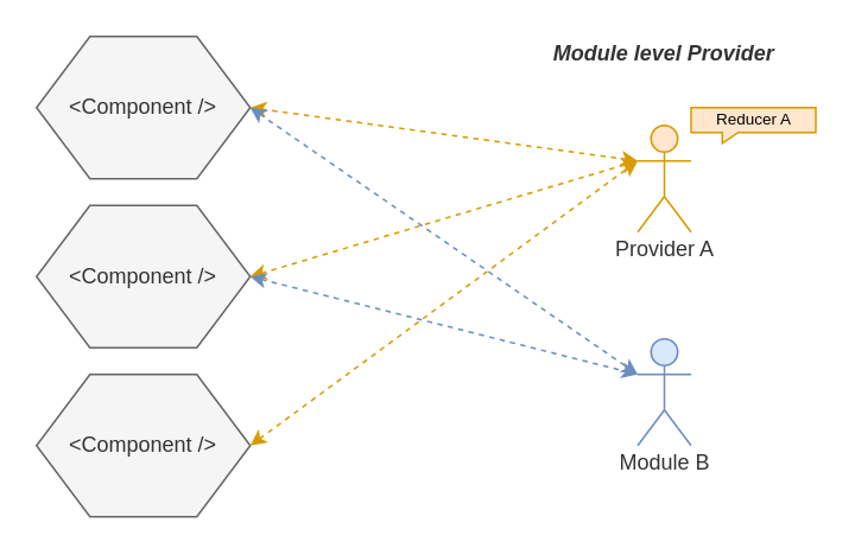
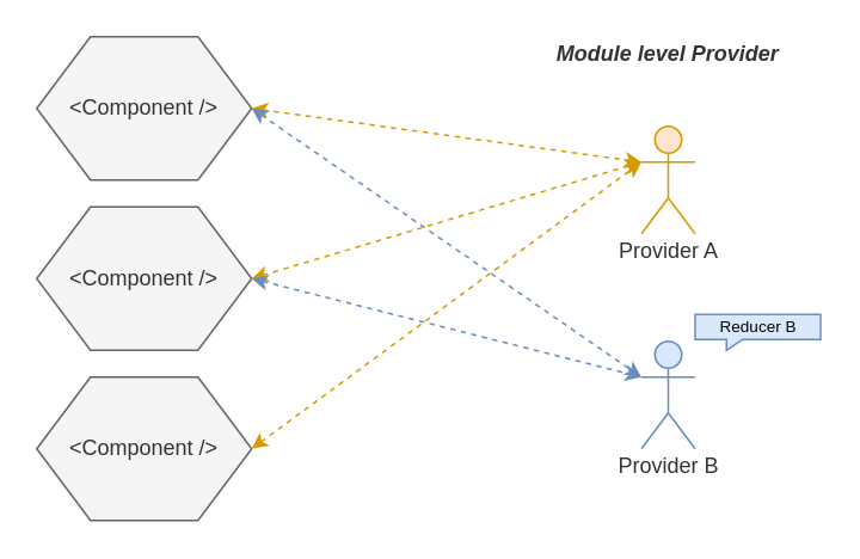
  <mxCell id="0" />
  <mxCell id="1" parent="0" />
  <mxCell id="2" value="&amp;lt;Component /&amp;gt;" style="shape=hexagon;perimeter=hexagonPerimeter2;whiteSpace=wrap;html=1;fillColor=#f5f5f5;strokeColor=#666666;fontColor=#333333;" vertex="1" parent="1"><mxGeometry x="20" y="20" width="120" height="80" as="geometry" /></mxCell>
  <mxCell id="3" value="&amp;lt;Component /&amp;gt;" style="shape=hexagon;perimeter=hexagonPerimeter2;whiteSpace=wrap;html=1;fillColor=#f5f5f5;strokeColor=#666666;fontColor=#333333;" vertex="1" parent="1"><mxGeometry x="20" y="115" width="120" height="80" as="geometry" /></mxCell>
  <mxCell id="4" value="&amp;lt;Component /&amp;gt;" style="shape=hexagon;perimeter=hexagonPerimeter2;whiteSpace=wrap;html=1;fillColor=#f5f5f5;strokeColor=#666666;fontColor=#333333;" vertex="1" parent="1"><mxGeometry x="20" y="210" width="120" height="80" as="geometry" /></mxCell>
  <mxCell id="5" value="" style="endArrow=classic;startArrow=classic;html=1;fillColor=#ffe6cc;strokeColor=#d79b00;entryX=0;entryY=0.333;entryDx=0;entryDy=0;entryPerimeter=0;dashed=1;" edge="1" parent="1" target="8"><mxGeometry width="50" height="50" relative="1" as="geometry"><mxPoint x="140" y="60" as="sourcePoint" /><mxPoint x="190" y="10" as="targetPoint" /></mxGeometry></mxCell>
  <mxCell id="6" value="" style="endArrow=classic;startArrow=classic;html=1;fillColor=#ffe6cc;strokeColor=#d79b00;entryX=0;entryY=0.333;entryDx=0;entryDy=0;entryPerimeter=0;dashed=1;" edge="1" parent="1" target="8"><mxGeometry width="50" height="50" relative="1" as="geometry"><mxPoint x="140" y="250" as="sourcePoint" /><mxPoint x="350" y="60" as="targetPoint" /></mxGeometry></mxCell>
  <mxCell id="7" value="" style="endArrow=classic;startArrow=classic;html=1;fillColor=#ffe6cc;strokeColor=#d79b00;entryX=0;entryY=0.333;entryDx=0;entryDy=0;entryPerimeter=0;dashed=1;exitX=1;exitY=0.5;exitDx=0;exitDy=0;" edge="1" parent="1" target="8" source="3"><mxGeometry width="50" height="50" relative="1" as="geometry"><mxPoint x="140" y="150" as="sourcePoint" /><mxPoint x="350" y="60" as="targetPoint" /></mxGeometry></mxCell>
  <mxCell id="8" value="" style="shape=umlActor;verticalLabelPosition=bottom;labelBackgroundColor=#ffffff;verticalAlign=top;html=1;outlineConnect=0;fillColor=#ffe6cc;strokeColor=#d79b00;gradientColor=none;" vertex="1" parent="1"><mxGeometry x="357.5" y="70" width="30" height="60" as="geometry" /></mxCell>
  <mxCell id="9" value="&lt;br&gt;" style="shape=umlActor;verticalLabelPosition=bottom;labelBackgroundColor=#ffffff;verticalAlign=top;html=1;outlineConnect=0;fillColor=#dae8fc;strokeColor=#6c8ebf;" vertex="1" parent="1"><mxGeometry x="357.5" y="190" width="30" height="60" as="geometry" /></mxCell>
  <mxCell id="10" value="" style="endArrow=classic;startArrow=classic;html=1;fillColor=#dae8fc;strokeColor=#6c8ebf;entryX=0;entryY=0.333;entryDx=0;entryDy=0;entryPerimeter=0;dashed=1;" edge="1" parent="1" target="9"><mxGeometry width="50" height="50" relative="1" as="geometry"><mxPoint x="140" y="60" as="sourcePoint" /><mxPoint x="360" y="150" as="targetPoint" /></mxGeometry></mxCell>
  <mxCell id="11" value="" style="endArrow=classic;startArrow=classic;html=1;fillColor=#dae8fc;strokeColor=#6c8ebf;dashed=1;entryX=0;entryY=0.333;entryDx=0;entryDy=0;entryPerimeter=0;exitX=1;exitY=0.5;exitDx=0;exitDy=0;" edge="1" parent="1" source="3" target="9"><mxGeometry width="50" height="50" relative="1" as="geometry"><mxPoint x="140" y="150" as="sourcePoint" /><mxPoint x="360" y="270.5" as="targetPoint" /></mxGeometry></mxCell>
  <mxCell id="12" value="&lt;b&gt;Module level Provider&lt;/b&gt;" style="text;html=1;strokeColor=none;fillColor=none;align=center;verticalAlign=middle;whiteSpace=wrap;rounded=0;fontStyle=2;fontColor=#333333;" vertex="1" parent="1"><mxGeometry x="305" y="20" width="135" height="20" as="geometry" /></mxCell>
  <mxCell id="13" value="&lt;span style=&quot;font-style: normal&quot;&gt;Provider A&lt;/span&gt;" style="text;html=1;strokeColor=none;fillColor=none;align=center;verticalAlign=middle;whiteSpace=wrap;rounded=0;fontStyle=2;fontColor=#333333;" vertex="1" parent="1"><mxGeometry x="338.5" y="130" width="68" height="20" as="geometry" /></mxCell>
- <mxCell id="14" value="&lt;span style=&quot;font-style: normal&quot;&gt;Module B&lt;/span&gt;" style="text;html=1;strokeColor=none;fillColor=none;align=center;verticalAlign=middle;whiteSpace=wrap;rounded=0;fontStyle=2;fontColor=#333333;" vertex="1" parent="1"><mxGeometry x="338.5" y="250" width="68" height="20" as="geometry" /></mxCell>
- <mxCell id="15" value="Reducer A" style="shape=callout;whiteSpace=wrap;html=1;perimeter=calloutPerimeter;fillColor=#ffe6cc;position2=0.25;size=6;position=0.25;strokeColor=#d79b00;fontSize=9;base=9;" vertex="1" parent="1"><mxGeometry x="387.5" y="60" width="70" height="20" as="geometry" /></mxCell>
+ <mxCell id="14" value="&lt;span style=&quot;font-style: normal&quot;&gt;Provider B&lt;/span&gt;" style="text;html=1;strokeColor=none;fillColor=none;align=center;verticalAlign=middle;whiteSpace=wrap;rounded=0;fontStyle=2;fontColor=#333333;" vertex="1" parent="1"><mxGeometry x="338.5" y="250" width="68" height="20" as="geometry" /></mxCell>
+ <mxCell id="16" value="Reducer B" style="shape=callout;whiteSpace=wrap;html=1;perimeter=calloutPerimeter;fillColor=#dae8fc;position2=0.25;size=6;position=0.25;strokeColor=#6c8ebf;fontSize=9;base=9;" vertex="1" parent="1"><mxGeometry x="387.5" y="175" width="70" height="20" as="geometry" /></mxCell>
